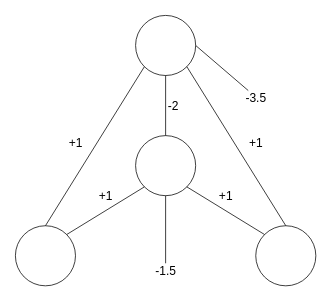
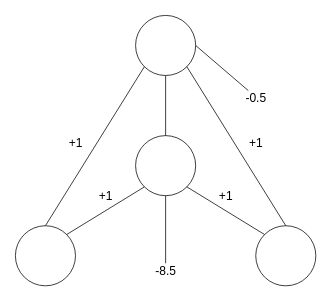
  <mxCell id="0" />
  <mxCell id="1" parent="0" />
  <mxCell id="2" value="" style="ellipse;whiteSpace=wrap;html=1;aspect=fixed;" parent="1" vertex="1"><mxGeometry x="180" y="20" width="80" height="80" as="geometry" /></mxCell>
  <mxCell id="3" value="" style="ellipse;whiteSpace=wrap;html=1;aspect=fixed;" parent="1" vertex="1"><mxGeometry x="180" y="180" width="80" height="80" as="geometry" /></mxCell>
  <mxCell id="4" value="" style="ellipse;whiteSpace=wrap;html=1;aspect=fixed;" parent="1" vertex="1"><mxGeometry x="20" y="300" width="80" height="80" as="geometry" /></mxCell>
  <mxCell id="5" value="" style="ellipse;whiteSpace=wrap;html=1;aspect=fixed;" parent="1" vertex="1"><mxGeometry x="340" y="300" width="80" height="80" as="geometry" /></mxCell>
  <mxCell id="6" value="" style="endArrow=none;html=1;rounded=0;exitX=0.5;exitY=0;exitDx=0;exitDy=0;entryX=0;entryY=1;entryDx=0;entryDy=0;" parent="1" source="4" target="2" edge="1"><mxGeometry width="50" height="50" relative="1" as="geometry"><mxPoint x="210" y="340" as="sourcePoint" /><mxPoint x="260" y="290" as="targetPoint" /></mxGeometry></mxCell>
  <mxCell id="7" value="" style="endArrow=none;html=1;rounded=0;exitX=0.5;exitY=0;exitDx=0;exitDy=0;entryX=1;entryY=1;entryDx=0;entryDy=0;" parent="1" source="5" target="2" edge="1"><mxGeometry width="50" height="50" relative="1" as="geometry"><mxPoint x="210" y="340" as="sourcePoint" /><mxPoint x="260" y="290" as="targetPoint" /></mxGeometry></mxCell>
  <mxCell id="8" value="" style="endArrow=none;html=1;rounded=0;exitX=1;exitY=0;exitDx=0;exitDy=0;entryX=0;entryY=1;entryDx=0;entryDy=0;" parent="1" source="4" target="3" edge="1"><mxGeometry width="50" height="50" relative="1" as="geometry"><mxPoint x="210" y="340" as="sourcePoint" /><mxPoint x="260" y="290" as="targetPoint" /></mxGeometry></mxCell>
  <mxCell id="9" value="" style="endArrow=none;html=1;rounded=0;exitX=0;exitY=0;exitDx=0;exitDy=0;entryX=1;entryY=1;entryDx=0;entryDy=0;" parent="1" source="5" target="3" edge="1"><mxGeometry width="50" height="50" relative="1" as="geometry"><mxPoint x="210" y="340" as="sourcePoint" /><mxPoint x="260" y="290" as="targetPoint" /></mxGeometry></mxCell>
  <mxCell id="10" value="" style="endArrow=none;html=1;rounded=0;entryX=0.5;entryY=1;entryDx=0;entryDy=0;" parent="1" target="3" edge="1"><mxGeometry width="50" height="50" relative="1" as="geometry"><mxPoint x="220" y="350" as="sourcePoint" /><mxPoint x="260" y="290" as="targetPoint" /></mxGeometry></mxCell>
  <mxCell id="11" value="" style="endArrow=none;html=1;rounded=0;entryX=0.5;entryY=1;entryDx=0;entryDy=0;exitX=0.5;exitY=0;exitDx=0;exitDy=0;" parent="1" source="3" target="2" edge="1"><mxGeometry width="50" height="50" relative="1" as="geometry"><mxPoint x="210" y="340" as="sourcePoint" /><mxPoint x="260" y="290" as="targetPoint" /></mxGeometry></mxCell>
  <mxCell id="12" value="" style="endArrow=none;html=1;rounded=0;entryX=1;entryY=0.5;entryDx=0;entryDy=0;" parent="1" target="2" edge="1"><mxGeometry width="50" height="50" relative="1" as="geometry"><mxPoint x="330" y="120" as="sourcePoint" /><mxPoint x="260" y="290" as="targetPoint" /></mxGeometry></mxCell>
- <mxCell id="13" value="&lt;font style=&quot;font-size: 16px;&quot;&gt;-3.5&lt;/font&gt;" style="text;html=1;align=center;verticalAlign=middle;resizable=0;points=[];autosize=1;strokeColor=none;fillColor=none;" parent="1" vertex="1"><mxGeometry x="320" y="120" width="40" height="20" as="geometry" /></mxCell>
- <mxCell id="14" value="-1.5" style="text;html=1;align=center;verticalAlign=middle;resizable=0;points=[];autosize=1;strokeColor=none;fillColor=none;fontSize=16;" parent="1" vertex="1"><mxGeometry x="200" y="350" width="40" height="20" as="geometry" /></mxCell>
+ <mxCell id="13" value="&lt;font style=&quot;font-size: 16px;&quot;&gt;-0.5&lt;/font&gt;" style="text;html=1;align=center;verticalAlign=middle;resizable=0;points=[];autosize=1;strokeColor=none;fillColor=none;" parent="1" vertex="1"><mxGeometry x="320" y="120" width="40" height="20" as="geometry" /></mxCell>
+ <mxCell id="14" value="-8.5" style="text;html=1;align=center;verticalAlign=middle;resizable=0;points=[];autosize=1;strokeColor=none;fillColor=none;fontSize=16;" parent="1" vertex="1"><mxGeometry x="200" y="350" width="40" height="20" as="geometry" /></mxCell>
  <mxCell id="15" value="+1" style="text;html=1;align=center;verticalAlign=middle;resizable=0;points=[];autosize=1;strokeColor=none;fillColor=none;fontSize=16;" parent="1" vertex="1"><mxGeometry x="285" y="250" width="30" height="20" as="geometry" /></mxCell>
  <mxCell id="16" value="+1" style="text;html=1;align=center;verticalAlign=middle;resizable=0;points=[];autosize=1;strokeColor=none;fillColor=none;fontSize=16;" parent="1" vertex="1"><mxGeometry x="125" y="250" width="30" height="20" as="geometry" /></mxCell>
  <mxCell id="17" value="+1" style="text;html=1;align=center;verticalAlign=middle;resizable=0;points=[];autosize=1;strokeColor=none;fillColor=none;fontSize=16;" parent="1" vertex="1"><mxGeometry x="85" y="180" width="30" height="20" as="geometry" /></mxCell>
  <mxCell id="18" value="+1" style="text;html=1;align=center;verticalAlign=middle;resizable=0;points=[];autosize=1;strokeColor=none;fillColor=none;fontSize=16;" parent="1" vertex="1"><mxGeometry x="325" y="180" width="30" height="20" as="geometry" /></mxCell>
- <mxCell id="19" value="-2" style="text;html=1;align=center;verticalAlign=middle;resizable=0;points=[];autosize=1;strokeColor=none;fillColor=none;fontSize=16;" parent="1" vertex="1"><mxGeometry x="215" y="130" width="30" height="20" as="geometry" /></mxCell>
